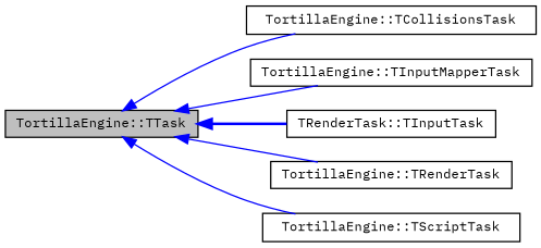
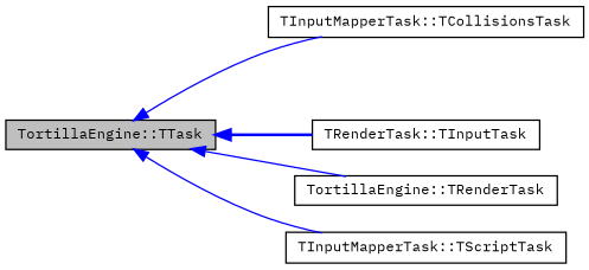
  digraph {
    fontname="IBM Plex Mono"
    rankdir=LR
    node [color=black fillcolor=white fontname="IBM Plex Mono" fontsize=10 shape=record style=filled]
    edge [color=blue dir=back fontname="IBM Plex Mono" fontsize=10 labelfontname=Helvetica labelfontsize=10 style=solid]
    n1 [fillcolor=grey75 fontcolor=black height=0.2 label="TortillaEngine::TTask" width=0.4]
-   n2 [height=0.2 label="TortillaEngine::TCollisionsTask" width=0.4]
-   n3 [height=0.2 label="TortillaEngine::TInputMapperTask" width=0.4]
+   n2 [height=0.2 label="TInputMapperTask::TCollisionsTask" width=0.4]
    n4 [height=0.2 label="TRenderTask::TInputTask" width=0.4]
    n5 [height=0.2 label="TortillaEngine::TRenderTask" width=0.4]
-   n6 [height=0.2 label="TortillaEngine::TScriptTask" width=0.4]
+   n6 [height=0.2 label="TInputMapperTask::TScriptTask" width=0.4]
    n1 -> n2
-   n1 -> n3
    n1 -> n4 [style=bold]
    n1 -> n5
    n1 -> n6
  }
